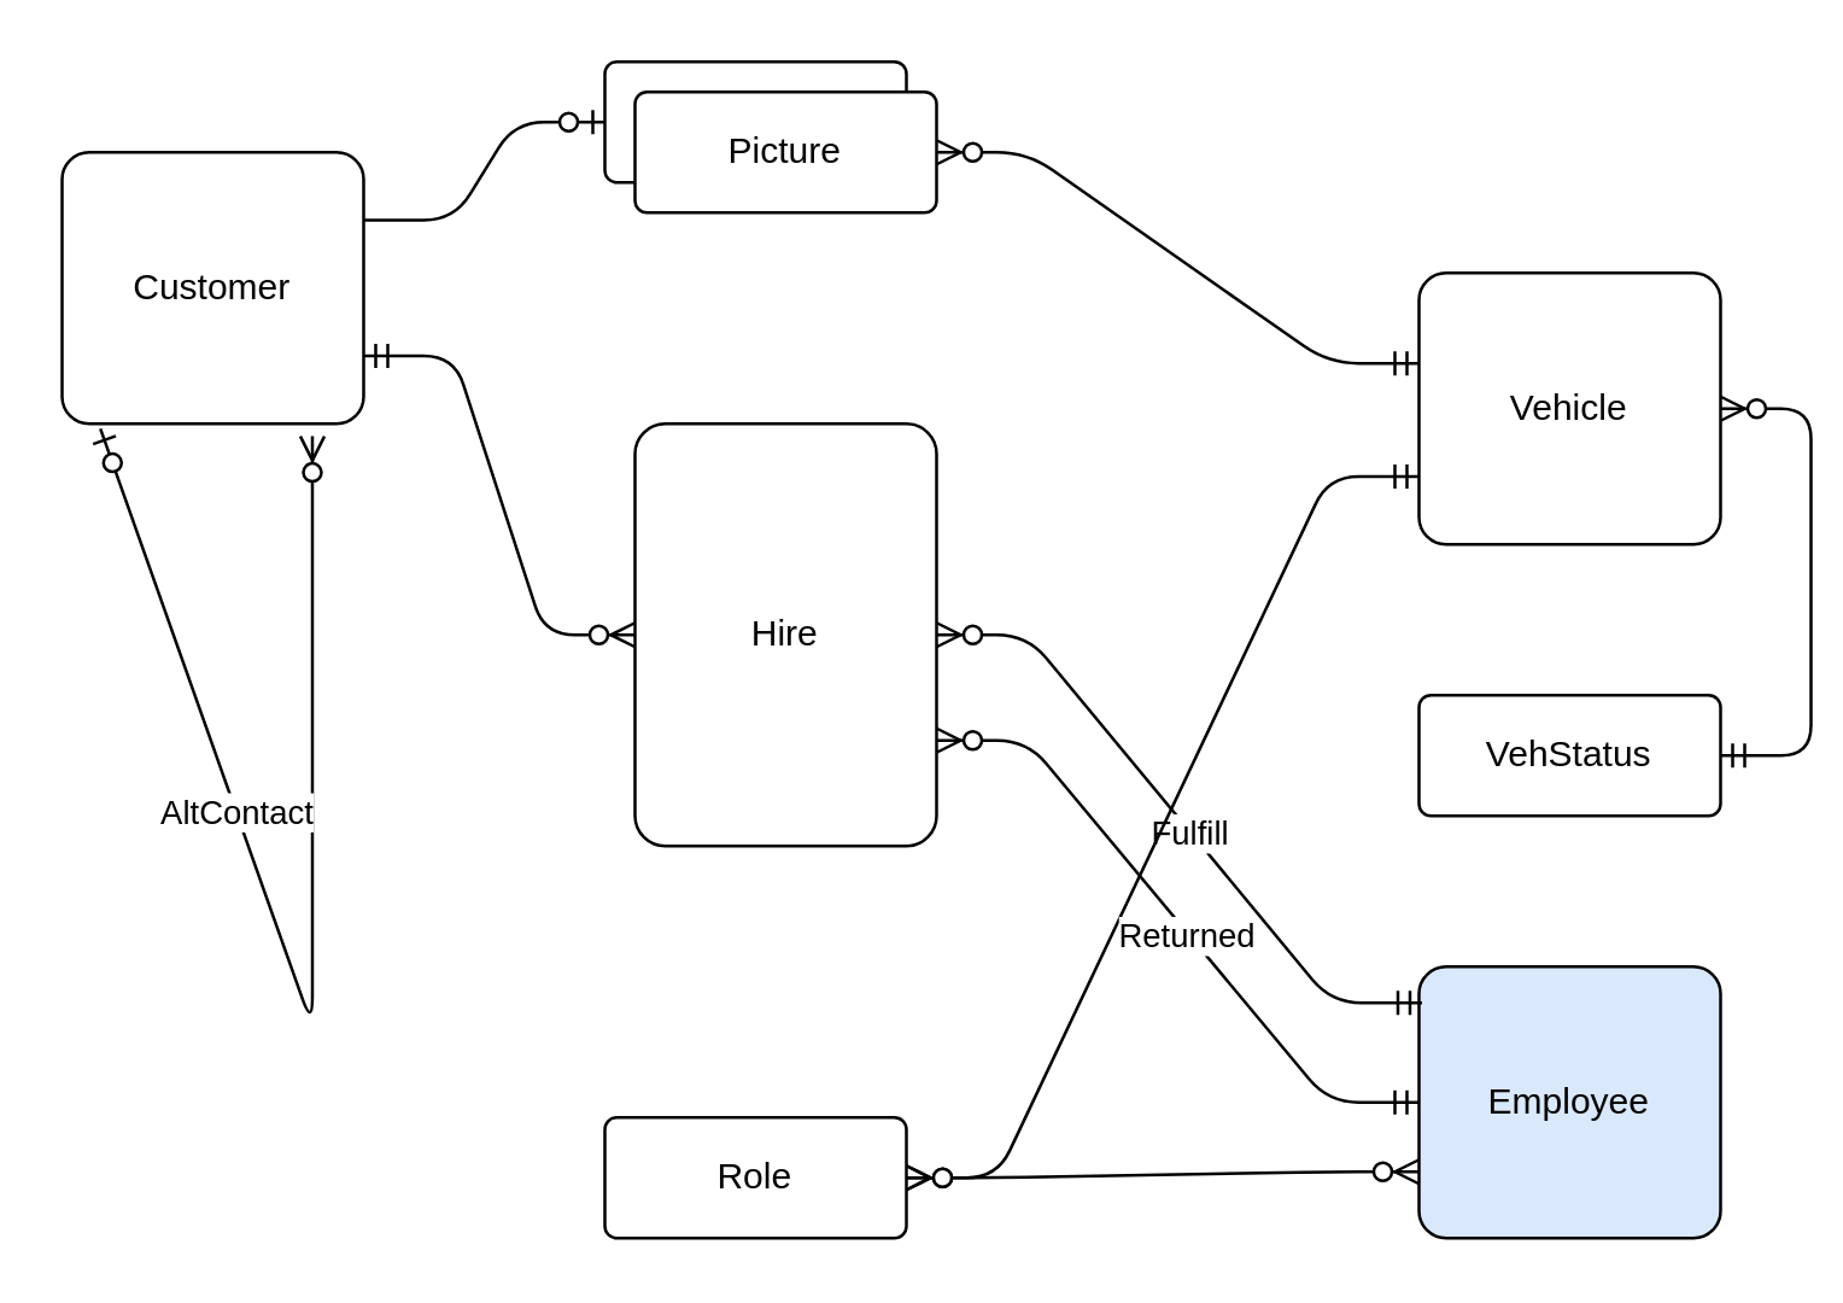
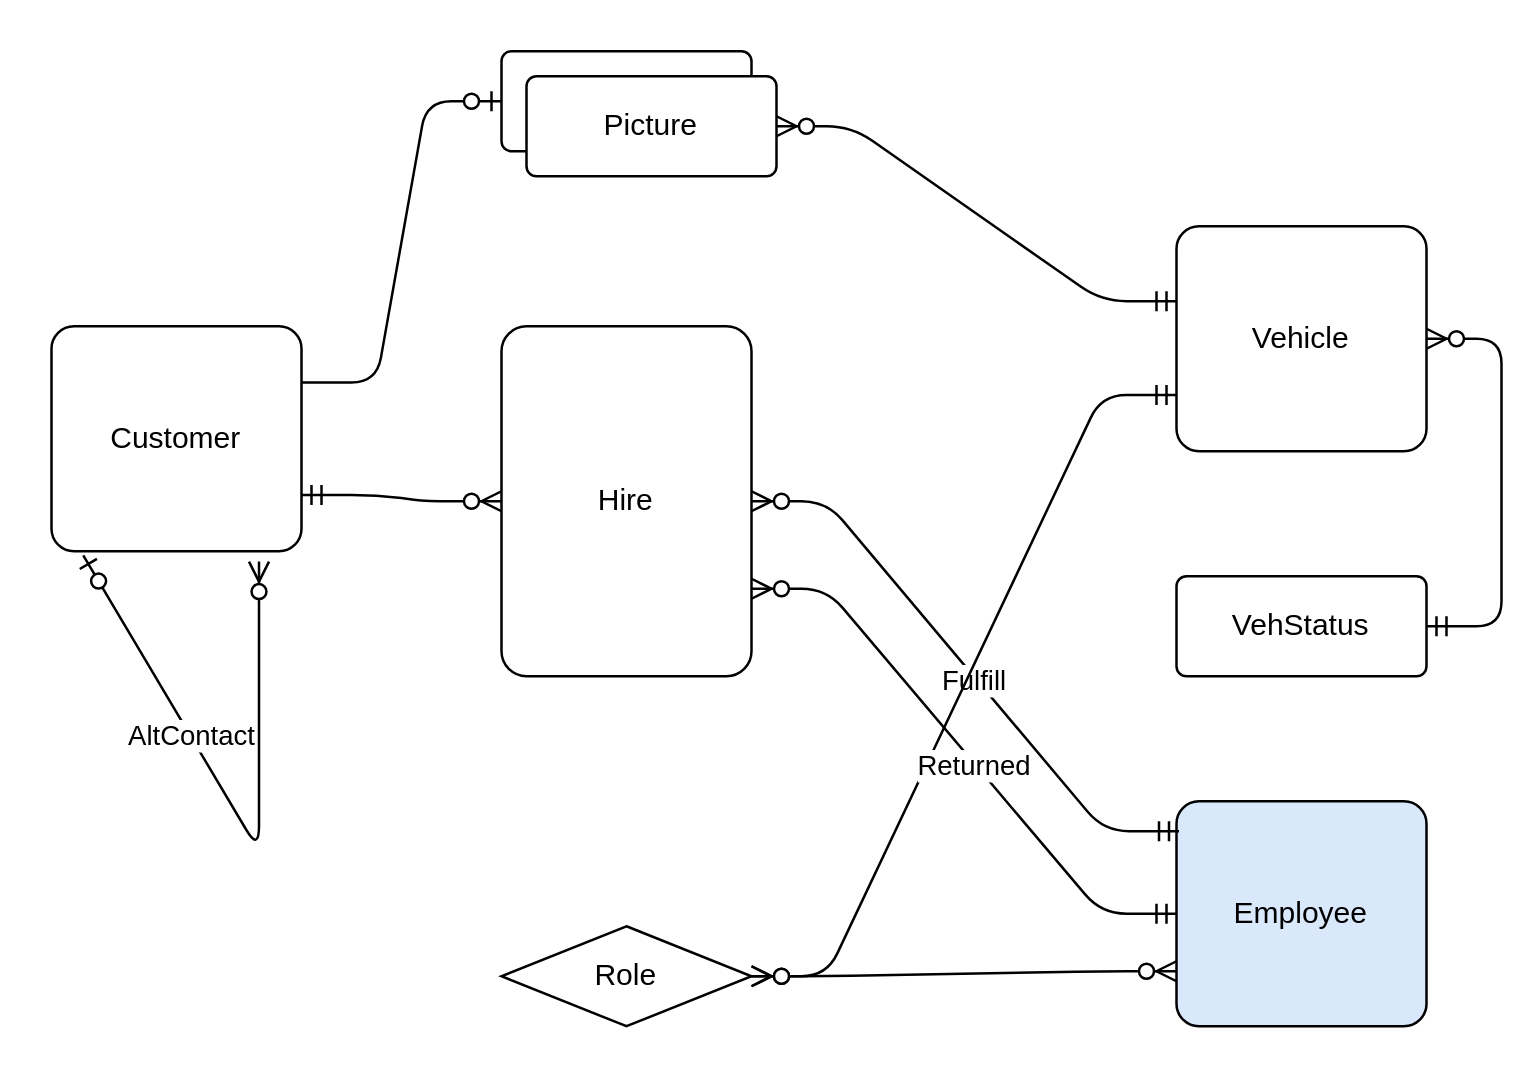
  <mxCell id="0" />
  <mxCell id="1" parent="0" />
- <mxCell id="2" value="Role" style="rounded=1;arcSize=10;whiteSpace=wrap;html=1;align=center;" vertex="1" parent="1"><mxGeometry x="200" y="370" width="100" height="40" as="geometry" /></mxCell>
+ <mxCell id="2" value="Role" style="rhombus;arcSize=10;whiteSpace=wrap;html=1;align=center;" vertex="1" parent="1"><mxGeometry x="200" y="370" width="100" height="40" as="geometry" /></mxCell>
  <mxCell id="3" value="Employee" style="rounded=1;arcSize=10;whiteSpace=wrap;html=1;align=center;fillColor=#dae8fc;" vertex="1" parent="1"><mxGeometry x="470" y="320" width="100" height="90" as="geometry" /></mxCell>
  <mxCell id="4" value="" style="edgeStyle=entityRelationEdgeStyle;fontSize=12;html=1;endArrow=ERzeroToMany;startArrow=ERzeroToMany;exitX=1;exitY=0.5;exitDx=0;exitDy=0;startFill=1;" edge="1" parent="1" source="2"><mxGeometry width="100" height="100" relative="1" as="geometry"><mxPoint x="130" y="130" as="sourcePoint" /><mxPoint x="470" y="388" as="targetPoint" /></mxGeometry></mxCell>
  <mxCell id="5" value="VehStatus" style="rounded=1;arcSize=10;whiteSpace=wrap;html=1;align=center;" vertex="1" parent="1"><mxGeometry x="470" y="230" width="100" height="40" as="geometry" /></mxCell>
  <mxCell id="6" value="Vehicle" style="rounded=1;arcSize=10;whiteSpace=wrap;html=1;align=center;" vertex="1" parent="1"><mxGeometry x="470" y="90" width="100" height="90" as="geometry" /></mxCell>
  <mxCell id="7" value="" style="edgeStyle=entityRelationEdgeStyle;fontSize=12;html=1;endArrow=ERzeroToMany;startArrow=ERmandOne;exitX=1;exitY=0.5;exitDx=0;exitDy=0;" edge="1" parent="1" source="5" target="6"><mxGeometry width="100" height="100" relative="1" as="geometry"><mxPoint x="580" y="190" as="sourcePoint" /><mxPoint x="680" y="90" as="targetPoint" /></mxGeometry></mxCell>
- <mxCell id="8" value="Customer" style="rounded=1;arcSize=10;whiteSpace=wrap;html=1;align=center;" vertex="1" parent="1"><mxGeometry x="20" y="50" width="100" height="90" as="geometry" /></mxCell>
- <mxCell id="9" value="Hire" style="rounded=1;arcSize=10;whiteSpace=wrap;html=1;align=center;" vertex="1" parent="1"><mxGeometry x="210" y="140" width="100" height="140" as="geometry" /></mxCell>
+ <mxCell id="8" value="Customer" style="rounded=1;arcSize=10;whiteSpace=wrap;html=1;align=center;" vertex="1" parent="1"><mxGeometry x="20" y="130" width="100" height="90" as="geometry" /></mxCell>
+ <mxCell id="9" value="Hire" style="rounded=1;arcSize=10;whiteSpace=wrap;html=1;align=center;" vertex="1" parent="1"><mxGeometry x="200" y="130" width="100" height="140" as="geometry" /></mxCell>
  <mxCell id="10" value="" style="edgeStyle=entityRelationEdgeStyle;fontSize=12;html=1;endArrow=ERzeroToMany;startArrow=ERmandOne;exitX=1;exitY=0.75;exitDx=0;exitDy=0;entryX=0;entryY=0.5;entryDx=0;entryDy=0;" edge="1" parent="1" source="8" target="9"><mxGeometry width="100" height="100" relative="1" as="geometry"><mxPoint x="140" y="300" as="sourcePoint" /><mxPoint x="90" y="252" as="targetPoint" /></mxGeometry></mxCell>
  <mxCell id="11" value="" style="edgeStyle=entityRelationEdgeStyle;fontSize=12;html=1;endArrow=ERzeroToMany;startArrow=ERmandOne;anchorPointDirection=1;bendable=1;entryX=1;entryY=0.5;entryDx=0;entryDy=0;exitX=0.01;exitY=0.133;exitDx=0;exitDy=0;exitPerimeter=0;" edge="1" parent="1" source="3" target="9"><mxGeometry width="100" height="100" relative="1" as="geometry"><mxPoint x="60" y="180" as="sourcePoint" /><mxPoint x="370" y="400" as="targetPoint" /></mxGeometry></mxCell>
  <mxCell id="12" value="Fulfill" style="edgeLabel;html=1;align=center;verticalAlign=middle;resizable=0;points=[];" vertex="1" connectable="0" parent="11"><mxGeometry x="-0.05" y="1" relative="1" as="geometry"><mxPoint as="offset" /></mxGeometry></mxCell>
  <mxCell id="13" value="" style="edgeStyle=entityRelationEdgeStyle;fontSize=12;html=1;endArrow=ERzeroToMany;startArrow=ERmandOne;anchorPointDirection=1;bendable=1;exitX=0;exitY=0.75;exitDx=0;exitDy=0;" edge="1" parent="1" source="6" target="2"><mxGeometry width="100" height="100" relative="1" as="geometry"><mxPoint x="320" y="130" as="sourcePoint" /><mxPoint x="350" y="180" as="targetPoint" /></mxGeometry></mxCell>
  <mxCell id="14" value="" style="edgeStyle=entityRelationEdgeStyle;fontSize=12;html=1;endArrow=ERzeroToMany;startArrow=ERmandOne;anchorPointDirection=1;bendable=1;entryX=1;entryY=0.75;entryDx=0;entryDy=0;" edge="1" parent="1" source="3" target="9"><mxGeometry width="100" height="100" relative="1" as="geometry"><mxPoint x="460" y="450" as="sourcePoint" /><mxPoint x="390" y="417.5" as="targetPoint" /></mxGeometry></mxCell>
  <mxCell id="15" value="Returned" style="edgeLabel;html=1;align=center;verticalAlign=middle;resizable=0;points=[];" vertex="1" connectable="0" parent="14"><mxGeometry x="-0.05" y="1" relative="1" as="geometry"><mxPoint as="offset" /></mxGeometry></mxCell>
  <mxCell id="16" value="" style="edgeStyle=entityRelationEdgeStyle;fontSize=12;html=1;endArrow=ERzeroToMany;startArrow=ERzeroToOne;entryX=0.83;entryY=1.046;entryDx=0;entryDy=0;exitX=0.127;exitY=1.018;exitDx=0;exitDy=0;exitPerimeter=0;entryPerimeter=0;rounded=1;orthogonalLoop=0;noJump=0;comic=0;snapToPoint=0;" edge="1" parent="1" source="8" target="8"><mxGeometry width="100" height="100" relative="1" as="geometry"><mxPoint x="340" y="530" as="sourcePoint" /><mxPoint x="440" y="430" as="targetPoint" /><Array as="points"><mxPoint x="103" y="340" /></Array></mxGeometry></mxCell>
  <mxCell id="17" value="AltContact" style="edgeLabel;html=1;align=center;verticalAlign=middle;resizable=0;points=[];" vertex="1" connectable="0" parent="16"><mxGeometry x="-0.335" relative="1" as="geometry"><mxPoint as="offset" /></mxGeometry></mxCell>
  <mxCell id="18" value="Picture" style="rounded=1;arcSize=10;whiteSpace=wrap;html=1;align=center;" vertex="1" parent="1"><mxGeometry x="200" y="20" width="100" height="40" as="geometry" /></mxCell>
  <mxCell id="19" value="" style="edgeStyle=entityRelationEdgeStyle;fontSize=12;html=1;endArrow=ERzeroToMany;startArrow=ERmandOne;anchorPointDirection=1;bendable=1;snapToPoint=1;targetPortConstraint=south;orthogonalLoop=1;entryX=1;entryY=0.5;entryDx=0;entryDy=0;exitX=0;exitY=0.333;exitDx=0;exitDy=0;jumpStyle=none;shadow=0;exitPerimeter=0;" edge="1" parent="1" source="6" target="21"><mxGeometry width="100" height="100" relative="1" as="geometry"><mxPoint x="570" y="-40" as="sourcePoint" /><mxPoint x="100" y="120" as="targetPoint" /></mxGeometry></mxCell>
  <mxCell id="20" value="" style="edgeStyle=entityRelationEdgeStyle;fontSize=12;html=1;endArrow=ERzeroToOne;endFill=1;shadow=0;exitX=1;exitY=0.25;exitDx=0;exitDy=0;" edge="1" parent="1" source="8"><mxGeometry width="100" height="100" relative="1" as="geometry"><mxPoint x="100" y="140" as="sourcePoint" /><mxPoint x="200" y="40" as="targetPoint" /></mxGeometry></mxCell>
  <mxCell id="21" value="Picture" style="rounded=1;arcSize=10;whiteSpace=wrap;html=1;align=center;" vertex="1" parent="1"><mxGeometry x="210" y="30" width="100" height="40" as="geometry" /></mxCell>
